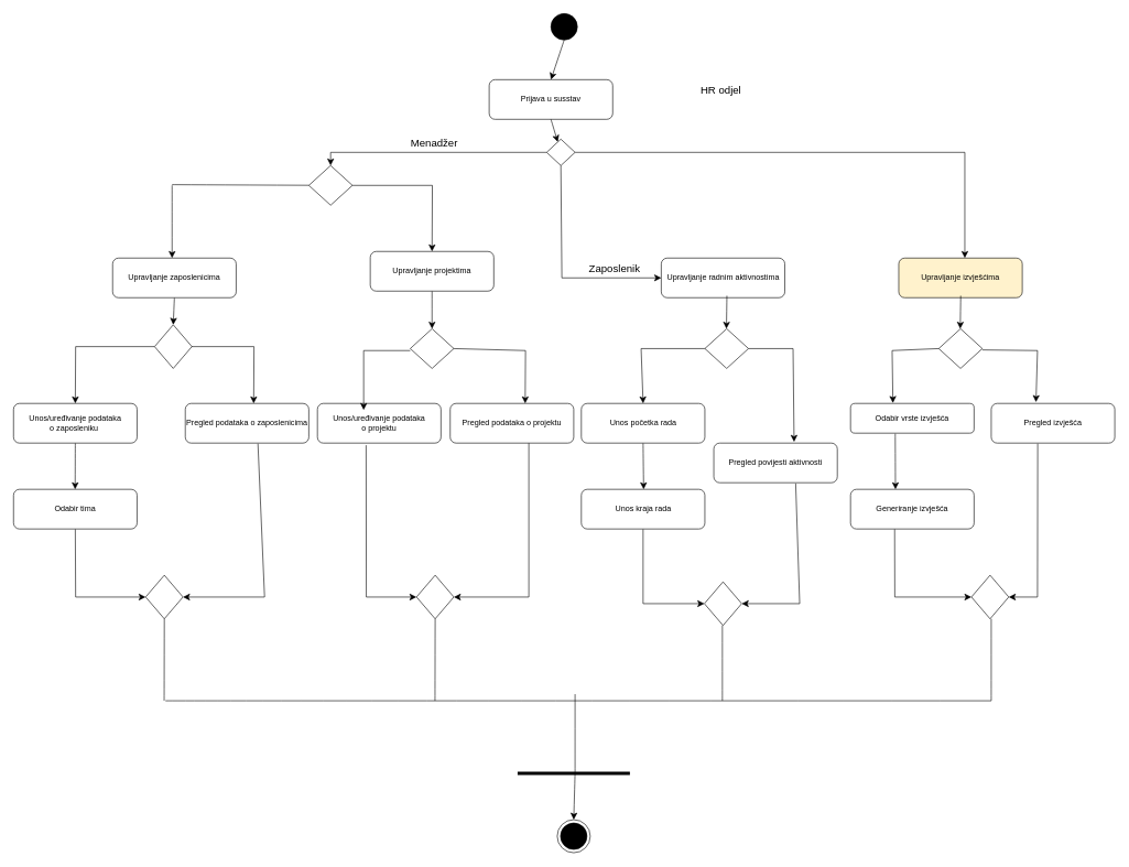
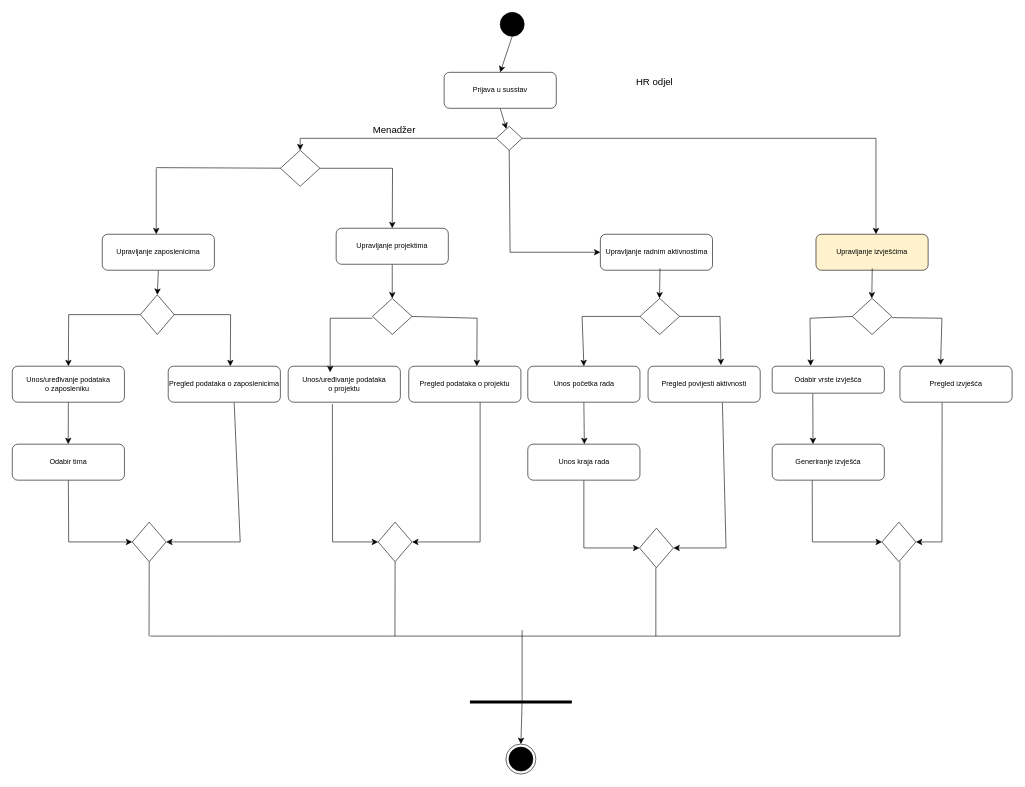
  <mxCell id="0" />
  <mxCell id="1" parent="0" />
  <mxCell id="2" value="" style="ellipse;whiteSpace=wrap;html=1;aspect=fixed;" vertex="1" parent="1"><mxGeometry x="843" y="1240" width="50" height="50" as="geometry" /></mxCell>
  <mxCell id="3" style="edgeStyle=none;curved=1;rounded=0;orthogonalLoop=1;jettySize=auto;html=1;exitX=0.5;exitY=1;exitDx=0;exitDy=0;entryX=0.5;entryY=0;entryDx=0;entryDy=0;fontSize=12;startSize=8;endSize=8;" edge="1" parent="1" source="4" target="5"><mxGeometry relative="1" as="geometry" /></mxCell>
  <mxCell id="4" value="" style="ellipse;whiteSpace=wrap;html=1;aspect=fixed;strokeColor=#000000;fillColor=#000000;" vertex="1" parent="1"><mxGeometry x="833.5" y="20" width="40" height="40" as="geometry" /></mxCell>
  <mxCell id="5" value="Prijava u susstav" style="rounded=1;whiteSpace=wrap;html=1;" vertex="1" parent="1"><mxGeometry x="740" y="120" width="187" height="60" as="geometry" /></mxCell>
  <mxCell id="6" style="edgeStyle=none;curved=1;rounded=0;orthogonalLoop=1;jettySize=auto;html=1;exitX=0.5;exitY=1;exitDx=0;exitDy=0;entryX=0;entryY=0.5;entryDx=0;entryDy=0;fontSize=12;startSize=8;endSize=8;" edge="1" parent="1" source="7" target="18"><mxGeometry relative="1" as="geometry" /></mxCell>
  <mxCell id="7" value="Upravljanje zaposlenicima" style="rounded=1;whiteSpace=wrap;html=1;" vertex="1" parent="1"><mxGeometry x="170" y="390" width="187" height="60" as="geometry" /></mxCell>
  <mxCell id="8" style="edgeStyle=none;curved=1;rounded=0;orthogonalLoop=1;jettySize=auto;html=1;exitX=0.5;exitY=1;exitDx=0;exitDy=0;fontSize=12;startSize=8;endSize=8;entryX=0.5;entryY=0;entryDx=0;entryDy=0;" edge="1" parent="1" source="9" target="19"><mxGeometry relative="1" as="geometry"><mxPoint x="723.25" y="500" as="targetPoint" /></mxGeometry></mxCell>
  <mxCell id="9" value="Upravljanje projektima" style="rounded=1;whiteSpace=wrap;html=1;" vertex="1" parent="1"><mxGeometry x="560" y="380" width="187" height="60" as="geometry" /></mxCell>
  <mxCell id="10" value="Upravljanje radnim aktivnostima" style="rounded=1;whiteSpace=wrap;html=1;" vertex="1" parent="1"><mxGeometry x="1000.5" y="390" width="187" height="60" as="geometry" /></mxCell>
  <mxCell id="11" value="Upravljanje izvješćima" style="rounded=1;whiteSpace=wrap;html=1;fillColor=#fff2cc;" vertex="1" parent="1"><mxGeometry x="1360" y="390" width="187" height="60" as="geometry" /></mxCell>
  <mxCell id="12" value="" style="endArrow=classic;html=1;rounded=0;fontSize=12;startSize=8;endSize=8;curved=0;exitX=1;exitY=0.5;exitDx=0;exitDy=0;" edge="1" parent="1" source="60"><mxGeometry width="50" height="50" relative="1" as="geometry"><mxPoint x="1460" y="330" as="sourcePoint" /><mxPoint x="1460" y="390" as="targetPoint" /><Array as="points"><mxPoint x="1460" y="230" /></Array></mxGeometry></mxCell>
  <mxCell id="13" value="" style="endArrow=classic;html=1;rounded=0;fontSize=12;startSize=8;endSize=8;curved=0;exitX=0.5;exitY=1;exitDx=0;exitDy=0;entryX=0;entryY=0.5;entryDx=0;entryDy=0;" edge="1" parent="1" source="60" target="10"><mxGeometry width="50" height="50" relative="1" as="geometry"><mxPoint x="1100" y="330" as="sourcePoint" /><mxPoint x="1100" y="390" as="targetPoint" /><Array as="points"><mxPoint x="850" y="420" /></Array></mxGeometry></mxCell>
  <mxCell id="14" value="" style="endArrow=classic;html=1;rounded=0;fontSize=12;startSize=8;endSize=8;curved=1;" edge="1" parent="1"><mxGeometry width="50" height="50" relative="1" as="geometry"><mxPoint x="260" y="280" as="sourcePoint" /><mxPoint x="260" y="390" as="targetPoint" /></mxGeometry></mxCell>
  <mxCell id="15" value="" style="endArrow=classic;html=1;rounded=0;fontSize=12;startSize=8;endSize=8;curved=0;exitX=1;exitY=0.5;exitDx=0;exitDy=0;entryX=0.5;entryY=0;entryDx=0;entryDy=0;" edge="1" parent="1" source="57" target="9"><mxGeometry width="50" height="50" relative="1" as="geometry"><mxPoint x="640" y="280" as="sourcePoint" /><mxPoint x="640" y="390" as="targetPoint" /><Array as="points"><mxPoint x="654" y="280" /></Array></mxGeometry></mxCell>
  <mxCell id="16" style="edgeStyle=none;curved=0;rounded=0;orthogonalLoop=1;jettySize=auto;html=1;exitX=0.5;exitY=1;exitDx=0;exitDy=0;entryX=0.5;entryY=0;entryDx=0;entryDy=0;fontSize=12;startSize=8;endSize=8;" edge="1" parent="1" source="18" target="24"><mxGeometry relative="1" as="geometry"><Array as="points"><mxPoint x="114" y="524" /></Array></mxGeometry></mxCell>
  <mxCell id="17" style="edgeStyle=none;curved=0;rounded=0;orthogonalLoop=1;jettySize=auto;html=1;exitX=0.5;exitY=0;exitDx=0;exitDy=0;entryX=0.5;entryY=0;entryDx=0;entryDy=0;fontSize=12;startSize=8;endSize=8;" edge="1" parent="1"><mxGeometry relative="1" as="geometry"><mxPoint x="270" y="524" as="sourcePoint" /><mxPoint x="383.5" y="610" as="targetPoint" /><Array as="points"><mxPoint x="384" y="524" /></Array></mxGeometry></mxCell>
  <mxCell id="18" value="" style="rhombus;whiteSpace=wrap;html=1;direction=south;" vertex="1" parent="1"><mxGeometry x="233.5" y="491" width="56.5" height="66" as="geometry" /></mxCell>
  <mxCell id="19" value="" style="rhombus;whiteSpace=wrap;html=1;" vertex="1" parent="1"><mxGeometry x="620.5" y="497" width="66" height="60" as="geometry" /></mxCell>
  <mxCell id="20" value="" style="rhombus;whiteSpace=wrap;html=1;" vertex="1" parent="1"><mxGeometry x="1420.5" y="497" width="66" height="60" as="geometry" /></mxCell>
  <mxCell id="21" value="" style="rhombus;whiteSpace=wrap;html=1;" vertex="1" parent="1"><mxGeometry x="1066.5" y="497" width="66" height="60" as="geometry" /></mxCell>
  <mxCell id="22" style="edgeStyle=none;curved=1;rounded=0;orthogonalLoop=1;jettySize=auto;html=1;exitX=0.5;exitY=1;exitDx=0;exitDy=0;fontSize=12;startSize=8;endSize=8;" edge="1" parent="1"><mxGeometry relative="1" as="geometry"><mxPoint x="1453.05" y="497" as="targetPoint" /><mxPoint x="1453.8" y="447" as="sourcePoint" /></mxGeometry></mxCell>
  <mxCell id="23" style="edgeStyle=none;curved=1;rounded=0;orthogonalLoop=1;jettySize=auto;html=1;exitX=0.5;exitY=1;exitDx=0;exitDy=0;fontSize=12;startSize=8;endSize=8;" edge="1" parent="1" source="24"><mxGeometry relative="1" as="geometry"><mxPoint x="113.25" y="740" as="targetPoint" /></mxGeometry></mxCell>
  <mxCell id="24" value="Unos/uređivanje podataka&lt;div&gt;o zaposleniku&amp;nbsp;&lt;/div&gt;" style="rounded=1;whiteSpace=wrap;html=1;" vertex="1" parent="1"><mxGeometry x="20" y="610" width="187" height="60" as="geometry" /></mxCell>
  <mxCell id="25" style="edgeStyle=none;curved=0;rounded=0;orthogonalLoop=1;jettySize=auto;html=1;exitX=0.588;exitY=1.012;exitDx=0;exitDy=0;entryX=0.5;entryY=0;entryDx=0;entryDy=0;fontSize=12;startSize=8;endSize=8;exitPerimeter=0;" edge="1" parent="1" source="26" target="66"><mxGeometry relative="1" as="geometry"><Array as="points"><mxPoint x="400" y="903" /></Array></mxGeometry></mxCell>
  <mxCell id="26" value="Pregled podataka o zaposlenicima" style="rounded=1;whiteSpace=wrap;html=1;" vertex="1" parent="1"><mxGeometry x="280" y="610" width="187" height="60" as="geometry" /></mxCell>
  <mxCell id="27" style="edgeStyle=none;curved=0;rounded=0;orthogonalLoop=1;jettySize=auto;html=1;exitX=0.394;exitY=1.054;exitDx=0;exitDy=0;entryX=0.5;entryY=1;entryDx=0;entryDy=0;fontSize=12;startSize=8;endSize=8;exitPerimeter=0;" edge="1" parent="1" source="28" target="50"><mxGeometry relative="1" as="geometry"><Array as="points"><mxPoint x="554" y="903" /></Array></mxGeometry></mxCell>
  <mxCell id="28" value="Unos/uređivanje podataka&lt;div&gt;o projektu&lt;/div&gt;" style="rounded=1;whiteSpace=wrap;html=1;" vertex="1" parent="1"><mxGeometry x="480" y="610" width="187" height="60" as="geometry" /></mxCell>
  <mxCell id="29" style="edgeStyle=none;curved=0;rounded=0;orthogonalLoop=1;jettySize=auto;html=1;entryX=0.5;entryY=0;entryDx=0;entryDy=0;fontSize=12;startSize=8;endSize=8;" edge="1" parent="1" target="50"><mxGeometry relative="1" as="geometry"><mxPoint x="800" y="660" as="sourcePoint" /><Array as="points"><mxPoint x="800" y="903" /></Array></mxGeometry></mxCell>
  <mxCell id="30" value="Pregled podataka o projektu" style="rounded=1;whiteSpace=wrap;html=1;" vertex="1" parent="1"><mxGeometry x="681" y="610" width="187" height="60" as="geometry" /></mxCell>
  <mxCell id="31" style="edgeStyle=none;curved=1;rounded=0;orthogonalLoop=1;jettySize=auto;html=1;exitX=0.5;exitY=1;exitDx=0;exitDy=0;fontSize=12;startSize=8;endSize=8;" edge="1" parent="1" source="32"><mxGeometry relative="1" as="geometry"><mxPoint x="973.778" y="740" as="targetPoint" /></mxGeometry></mxCell>
  <mxCell id="32" value="Unos početka rada" style="rounded=1;whiteSpace=wrap;html=1;" vertex="1" parent="1"><mxGeometry x="879.5" y="610" width="187" height="60" as="geometry" /></mxCell>
  <mxCell id="33" style="edgeStyle=none;curved=1;rounded=0;orthogonalLoop=1;jettySize=auto;html=1;exitX=0.5;exitY=1;exitDx=0;exitDy=0;fontSize=12;startSize=8;endSize=8;" edge="1" parent="1"><mxGeometry relative="1" as="geometry"><mxPoint x="1099.12" y="497" as="targetPoint" /><mxPoint x="1099.87" y="447" as="sourcePoint" /></mxGeometry></mxCell>
  <mxCell id="34" style="edgeStyle=none;curved=0;rounded=0;orthogonalLoop=1;jettySize=auto;html=1;exitX=0.663;exitY=1.017;exitDx=0;exitDy=0;entryX=0.5;entryY=0;entryDx=0;entryDy=0;fontSize=12;startSize=8;endSize=8;exitPerimeter=0;" edge="1" parent="1" source="35" target="51"><mxGeometry relative="1" as="geometry"><Array as="points"><mxPoint x="1210" y="913" /></Array></mxGeometry></mxCell>
- <mxCell id="35" value="Pregled povijesti aktivnosti" style="rounded=1;whiteSpace=wrap;html=1;" vertex="1" parent="1"><mxGeometry x="1080" y="670" width="187" height="60" as="geometry" /></mxCell>
+ <mxCell id="35" value="Pregled povijesti aktivnosti" style="rounded=1;whiteSpace=wrap;html=1;" vertex="1" parent="1"><mxGeometry x="1080" y="610" width="187" height="60" as="geometry" /></mxCell>
  <mxCell id="36" style="edgeStyle=none;curved=1;rounded=0;orthogonalLoop=1;jettySize=auto;html=1;exitX=0.362;exitY=1.013;exitDx=0;exitDy=0;fontSize=12;startSize=8;endSize=8;exitPerimeter=0;" edge="1" parent="1" source="37"><mxGeometry relative="1" as="geometry"><mxPoint x="1355" y="740" as="targetPoint" /></mxGeometry></mxCell>
  <mxCell id="37" value="Odabir vrste izvješća" style="rounded=1;whiteSpace=wrap;html=1;" vertex="1" parent="1"><mxGeometry x="1287" y="610" width="187" height="45" as="geometry" /></mxCell>
  <mxCell id="38" style="edgeStyle=none;curved=0;rounded=0;orthogonalLoop=1;jettySize=auto;html=1;entryX=0.5;entryY=0;entryDx=0;entryDy=0;fontSize=12;startSize=8;endSize=8;exitX=0.376;exitY=1.011;exitDx=0;exitDy=0;exitPerimeter=0;" edge="1" parent="1" source="39" target="52"><mxGeometry relative="1" as="geometry"><mxPoint x="1560" y="671" as="sourcePoint" /><Array as="points"><mxPoint x="1570" y="903" /></Array></mxGeometry></mxCell>
  <mxCell id="39" value="Pregled izvješća" style="rounded=1;whiteSpace=wrap;html=1;" vertex="1" parent="1"><mxGeometry x="1500" y="610" width="187" height="60" as="geometry" /></mxCell>
  <mxCell id="40" style="edgeStyle=none;curved=0;rounded=0;orthogonalLoop=1;jettySize=auto;html=1;exitX=0.5;exitY=1;exitDx=0;exitDy=0;fontSize=12;startSize=8;endSize=8;" edge="1" parent="1"><mxGeometry relative="1" as="geometry"><mxPoint x="620.5" y="530" as="sourcePoint" /><mxPoint x="550" y="620" as="targetPoint" /><Array as="points"><mxPoint x="550" y="530" /></Array></mxGeometry></mxCell>
  <mxCell id="41" style="edgeStyle=none;curved=0;rounded=0;orthogonalLoop=1;jettySize=auto;html=1;entryX=0.5;entryY=0;entryDx=0;entryDy=0;fontSize=12;startSize=8;endSize=8;exitX=1;exitY=0.5;exitDx=0;exitDy=0;" edge="1" parent="1" source="19"><mxGeometry relative="1" as="geometry"><mxPoint x="690" y="524" as="sourcePoint" /><mxPoint x="794.5" y="610" as="targetPoint" /><Array as="points"><mxPoint x="795" y="530" /></Array></mxGeometry></mxCell>
  <mxCell id="42" style="edgeStyle=none;curved=0;rounded=0;orthogonalLoop=1;jettySize=auto;html=1;exitX=0.5;exitY=1;exitDx=0;exitDy=0;entryX=0.5;entryY=1;entryDx=0;entryDy=0;fontSize=12;startSize=8;endSize=8;" edge="1" parent="1" source="43" target="66"><mxGeometry relative="1" as="geometry"><Array as="points"><mxPoint x="114" y="903" /></Array></mxGeometry></mxCell>
  <mxCell id="43" value="Odabir tima" style="rounded=1;whiteSpace=wrap;html=1;" vertex="1" parent="1"><mxGeometry x="20" y="740" width="187" height="60" as="geometry" /></mxCell>
  <mxCell id="44" style="edgeStyle=none;curved=0;rounded=0;orthogonalLoop=1;jettySize=auto;html=1;exitX=0;exitY=0.5;exitDx=0;exitDy=0;fontSize=12;startSize=8;endSize=8;entryX=0.5;entryY=0;entryDx=0;entryDy=0;" edge="1" parent="1" source="21" target="32"><mxGeometry relative="1" as="geometry"><mxPoint x="1066.5" y="530" as="sourcePoint" /><mxPoint x="996" y="620" as="targetPoint" /><Array as="points"><mxPoint x="970" y="527" /></Array></mxGeometry></mxCell>
  <mxCell id="45" style="edgeStyle=none;curved=0;rounded=0;orthogonalLoop=1;jettySize=auto;html=1;entryX=0.65;entryY=-0.03;entryDx=0;entryDy=0;fontSize=12;startSize=8;endSize=8;exitX=1;exitY=0.5;exitDx=0;exitDy=0;entryPerimeter=0;" edge="1" parent="1" target="35"><mxGeometry relative="1" as="geometry"><mxPoint x="1132.5" y="527" as="sourcePoint" /><mxPoint x="1240" y="610" as="targetPoint" /><Array as="points"><mxPoint x="1200" y="527" /></Array></mxGeometry></mxCell>
  <mxCell id="46" style="edgeStyle=none;curved=0;rounded=0;orthogonalLoop=1;jettySize=auto;html=1;exitX=0;exitY=0.5;exitDx=0;exitDy=0;fontSize=12;startSize=8;endSize=8;entryX=0.343;entryY=-0.014;entryDx=0;entryDy=0;entryPerimeter=0;" edge="1" parent="1" target="37"><mxGeometry relative="1" as="geometry"><mxPoint x="1420.5" y="527" as="sourcePoint" /><mxPoint x="1326.5" y="610" as="targetPoint" /><Array as="points"><mxPoint x="1350" y="530" /></Array></mxGeometry></mxCell>
  <mxCell id="47" style="edgeStyle=none;curved=0;rounded=0;orthogonalLoop=1;jettySize=auto;html=1;entryX=0.362;entryY=-0.033;entryDx=0;entryDy=0;fontSize=12;startSize=8;endSize=8;exitX=1;exitY=0.5;exitDx=0;exitDy=0;entryPerimeter=0;" edge="1" parent="1" target="39"><mxGeometry relative="1" as="geometry"><mxPoint x="1486.5" y="529" as="sourcePoint" /><mxPoint x="1556" y="610" as="targetPoint" /><Array as="points"><mxPoint x="1570" y="530" /></Array></mxGeometry></mxCell>
  <mxCell id="48" style="edgeStyle=none;curved=0;rounded=0;orthogonalLoop=1;jettySize=auto;html=1;exitX=0.5;exitY=1;exitDx=0;exitDy=0;entryX=0.5;entryY=1;entryDx=0;entryDy=0;fontSize=12;startSize=8;endSize=8;" edge="1" parent="1" source="49" target="51"><mxGeometry relative="1" as="geometry"><Array as="points"><mxPoint x="973" y="913" /></Array></mxGeometry></mxCell>
  <mxCell id="49" value="Unos kraja rada" style="rounded=1;whiteSpace=wrap;html=1;" vertex="1" parent="1"><mxGeometry x="879.5" y="740" width="187" height="60" as="geometry" /></mxCell>
  <mxCell id="50" value="" style="rhombus;whiteSpace=wrap;html=1;direction=south;" vertex="1" parent="1"><mxGeometry x="630" y="870" width="56.5" height="66" as="geometry" /></mxCell>
  <mxCell id="51" value="" style="rhombus;whiteSpace=wrap;html=1;direction=south;" vertex="1" parent="1"><mxGeometry x="1065.75" y="880" width="56.5" height="66" as="geometry" /></mxCell>
  <mxCell id="52" value="" style="rhombus;whiteSpace=wrap;html=1;direction=south;" vertex="1" parent="1"><mxGeometry x="1470" y="870" width="56.5" height="66" as="geometry" /></mxCell>
  <mxCell id="53" value="" style="ellipse;whiteSpace=wrap;html=1;aspect=fixed;strokeColor=#000000;fillColor=#000000;" vertex="1" parent="1"><mxGeometry x="848" y="1245" width="40" height="40" as="geometry" /></mxCell>
  <mxCell id="54" value="" style="endArrow=none;html=1;rounded=0;fontSize=12;startSize=2;endSize=20;curved=1;strokeWidth=5;" edge="1" parent="1"><mxGeometry width="50" height="50" relative="1" as="geometry"><mxPoint x="783" y="1170" as="sourcePoint" /><mxPoint x="953" y="1170" as="targetPoint" /><Array as="points"><mxPoint x="870" y="1170" /></Array></mxGeometry></mxCell>
  <mxCell id="55" value="" style="endArrow=classic;html=1;rounded=0;fontSize=12;startSize=8;endSize=8;curved=1;" edge="1" parent="1"><mxGeometry width="50" height="50" relative="1" as="geometry"><mxPoint x="870" y="1170" as="sourcePoint" /><mxPoint x="868" y="1240" as="targetPoint" /></mxGeometry></mxCell>
  <mxCell id="56" value="" style="endArrow=none;html=1;rounded=0;fontSize=12;startSize=8;endSize=8;curved=1;" edge="1" parent="1" target="57"><mxGeometry width="50" height="50" relative="1" as="geometry"><mxPoint x="260" y="278.89" as="sourcePoint" /><mxPoint x="1460" y="278.89" as="targetPoint" /></mxGeometry></mxCell>
  <mxCell id="57" value="" style="rhombus;whiteSpace=wrap;html=1;" vertex="1" parent="1"><mxGeometry x="467" y="250" width="66" height="60" as="geometry" /></mxCell>
  <mxCell id="58" value="" style="edgeStyle=none;curved=1;rounded=0;orthogonalLoop=1;jettySize=auto;html=1;exitX=0.5;exitY=1;exitDx=0;exitDy=0;fontSize=12;startSize=8;endSize=8;" edge="1" parent="1" source="5" target="60"><mxGeometry relative="1" as="geometry"><mxPoint x="860" y="250" as="targetPoint" /><mxPoint x="860" y="170" as="sourcePoint" /></mxGeometry></mxCell>
  <mxCell id="59" style="edgeStyle=none;curved=0;rounded=0;orthogonalLoop=1;jettySize=auto;html=1;exitX=0;exitY=0.5;exitDx=0;exitDy=0;entryX=0.5;entryY=0;entryDx=0;entryDy=0;fontSize=12;startSize=8;endSize=8;" edge="1" parent="1" source="60" target="57"><mxGeometry relative="1" as="geometry"><Array as="points"><mxPoint x="500" y="230" /></Array></mxGeometry></mxCell>
  <mxCell id="60" value="" style="rhombus;whiteSpace=wrap;html=1;" vertex="1" parent="1"><mxGeometry x="827" y="210" width="43" height="40" as="geometry" /></mxCell>
  <mxCell id="61" style="edgeStyle=none;curved=0;rounded=0;orthogonalLoop=1;jettySize=auto;html=1;exitX=0.357;exitY=1;exitDx=0;exitDy=0;entryX=0.5;entryY=1;entryDx=0;entryDy=0;fontSize=12;startSize=8;endSize=8;exitPerimeter=0;" edge="1" parent="1" source="62" target="52"><mxGeometry relative="1" as="geometry"><Array as="points"><mxPoint x="1354" y="903" /></Array></mxGeometry></mxCell>
  <mxCell id="62" value="Generiranje izvješća" style="rounded=1;whiteSpace=wrap;html=1;" vertex="1" parent="1"><mxGeometry x="1287" y="740" width="187" height="60" as="geometry" /></mxCell>
  <mxCell id="63" value="Menadžer" style="text;html=1;align=center;verticalAlign=middle;whiteSpace=wrap;rounded=0;fontSize=16;" vertex="1" parent="1"><mxGeometry x="626.5" y="200" width="60" height="30" as="geometry" /></mxCell>
- <mxCell id="64" value="Zaposlenik" style="text;html=1;align=center;verticalAlign=middle;whiteSpace=wrap;rounded=0;fontSize=16;" vertex="1" parent="1"><mxGeometry x="900" y="390" width="60" height="30" as="geometry" /></mxCell>
  <mxCell id="65" value="HR odjel" style="text;html=1;align=center;verticalAlign=middle;whiteSpace=wrap;rounded=0;fontSize=16;" vertex="1" parent="1"><mxGeometry x="1050.5" y="120" width="79.5" height="30" as="geometry" /></mxCell>
  <mxCell id="66" value="" style="rhombus;whiteSpace=wrap;html=1;direction=south;" vertex="1" parent="1"><mxGeometry x="220" y="870" width="56.5" height="66" as="geometry" /></mxCell>
  <mxCell id="67" value="" style="endArrow=none;html=1;rounded=0;fontSize=12;startSize=8;endSize=8;curved=1;" edge="1" parent="1"><mxGeometry width="50" height="50" relative="1" as="geometry"><mxPoint x="250" y="1060" as="sourcePoint" /><mxPoint x="1500" y="1060" as="targetPoint" /></mxGeometry></mxCell>
  <mxCell id="68" value="" style="endArrow=none;html=1;rounded=0;fontSize=12;startSize=8;endSize=8;curved=1;entryX=1;entryY=0.5;entryDx=0;entryDy=0;" edge="1" parent="1" target="66"><mxGeometry width="50" height="50" relative="1" as="geometry"><mxPoint x="248" y="1060" as="sourcePoint" /><mxPoint x="390" y="1230" as="targetPoint" /></mxGeometry></mxCell>
  <mxCell id="69" value="" style="endArrow=none;html=1;rounded=0;fontSize=12;startSize=8;endSize=8;curved=1;entryX=1;entryY=0.5;entryDx=0;entryDy=0;" edge="1" parent="1" target="50"><mxGeometry width="50" height="50" relative="1" as="geometry"><mxPoint x="658" y="1060" as="sourcePoint" /><mxPoint x="630" y="950" as="targetPoint" /></mxGeometry></mxCell>
  <mxCell id="70" value="" style="endArrow=none;html=1;rounded=0;fontSize=12;startSize=8;endSize=8;curved=1;entryX=1;entryY=0.5;entryDx=0;entryDy=0;" edge="1" parent="1"><mxGeometry width="50" height="50" relative="1" as="geometry"><mxPoint x="1093" y="1060" as="sourcePoint" /><mxPoint x="1093" y="946" as="targetPoint" /></mxGeometry></mxCell>
  <mxCell id="71" value="" style="endArrow=none;html=1;rounded=0;fontSize=12;startSize=8;endSize=8;curved=1;entryX=1;entryY=0.5;entryDx=0;entryDy=0;" edge="1" parent="1"><mxGeometry width="50" height="50" relative="1" as="geometry"><mxPoint x="1500" y="1060" as="sourcePoint" /><mxPoint x="1500" y="936" as="targetPoint" /></mxGeometry></mxCell>
  <mxCell id="72" value="" style="endArrow=none;html=1;rounded=0;fontSize=12;startSize=8;endSize=8;curved=1;" edge="1" parent="1"><mxGeometry width="50" height="50" relative="1" as="geometry"><mxPoint x="870" y="1170" as="sourcePoint" /><mxPoint x="870" y="1050" as="targetPoint" /></mxGeometry></mxCell>
